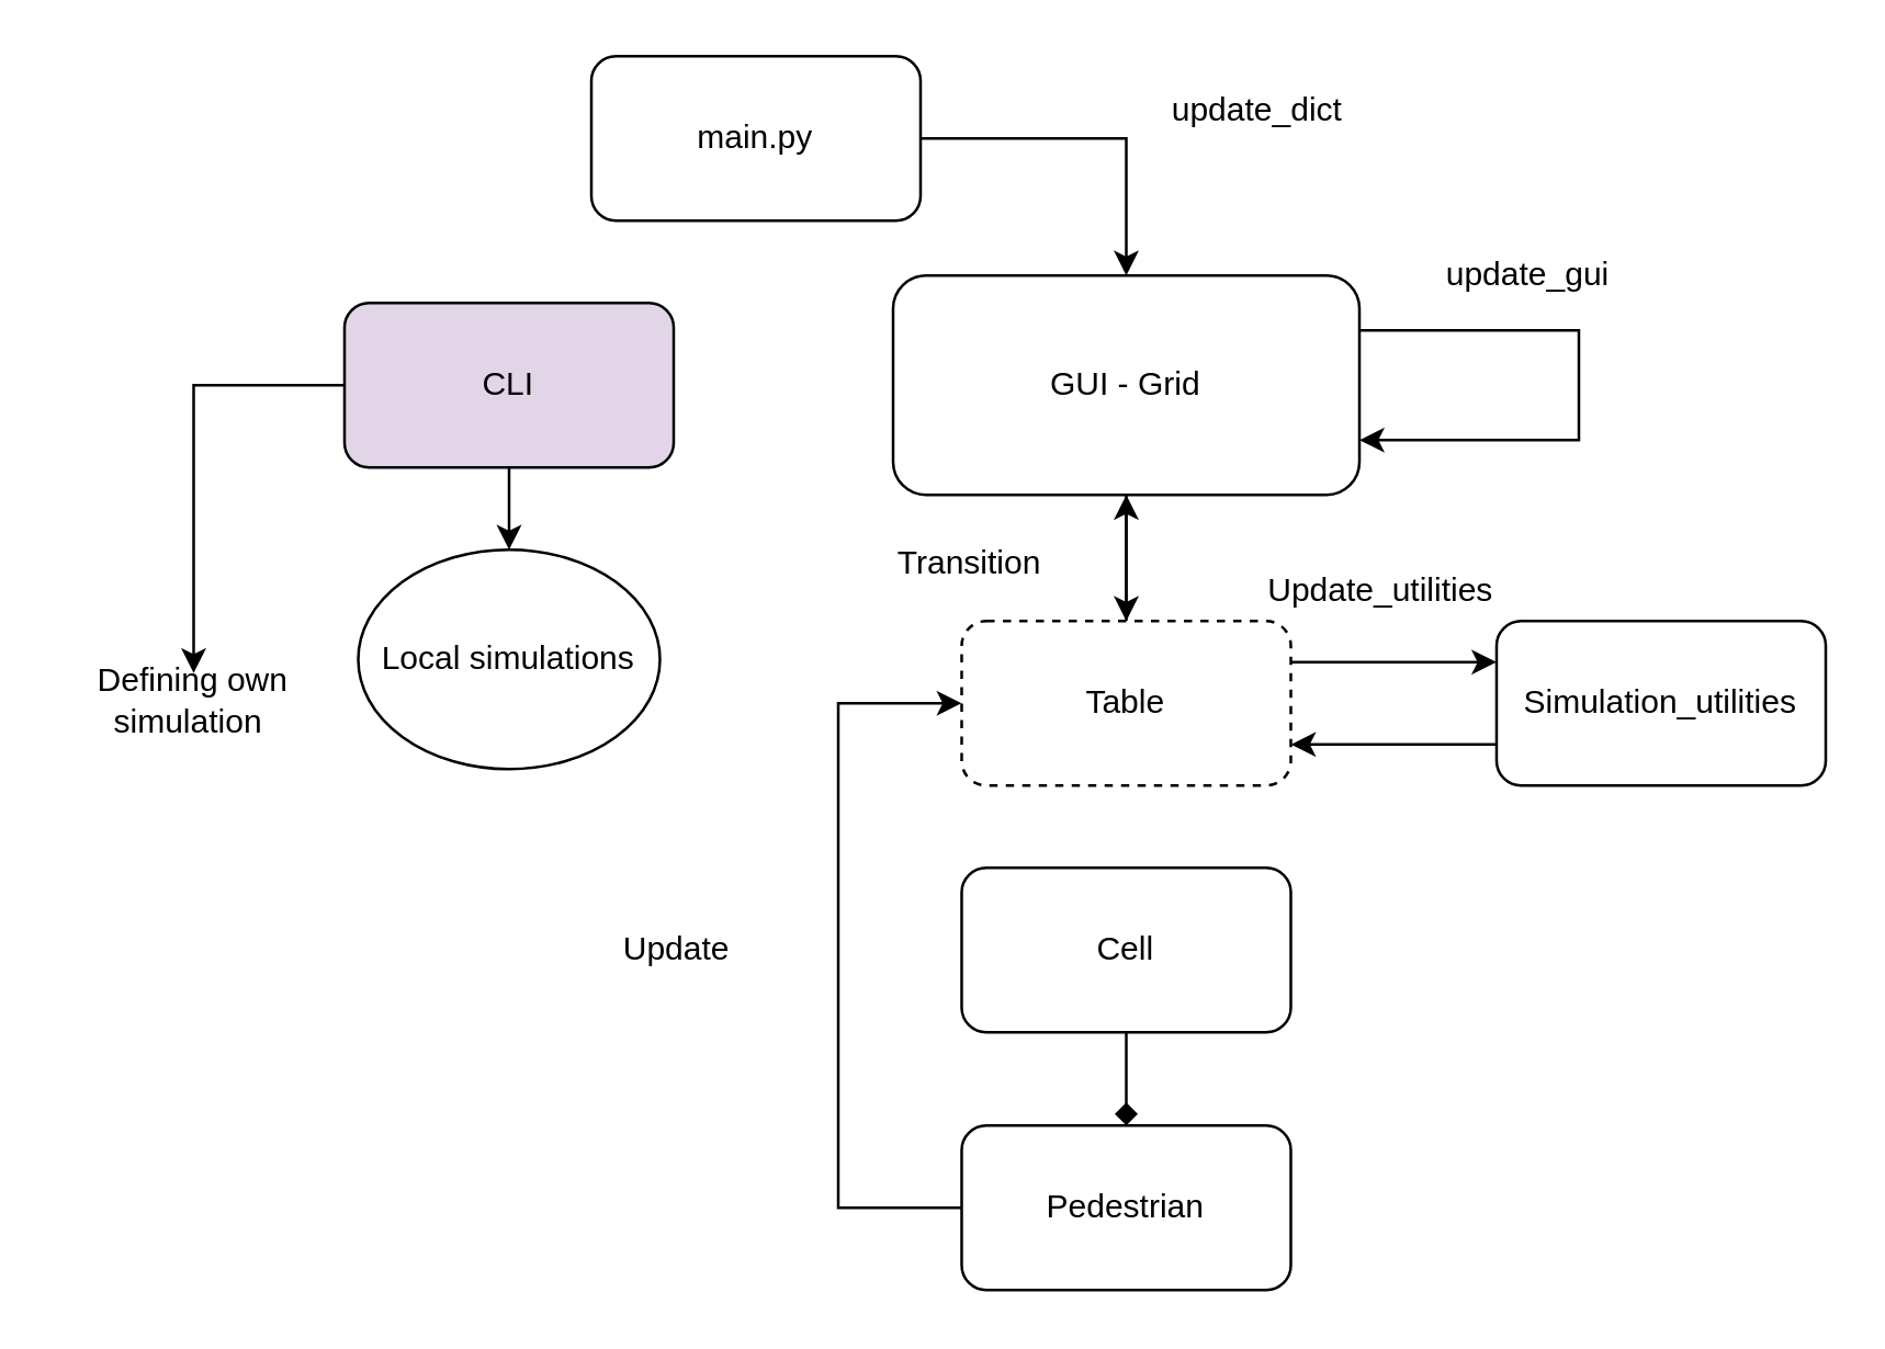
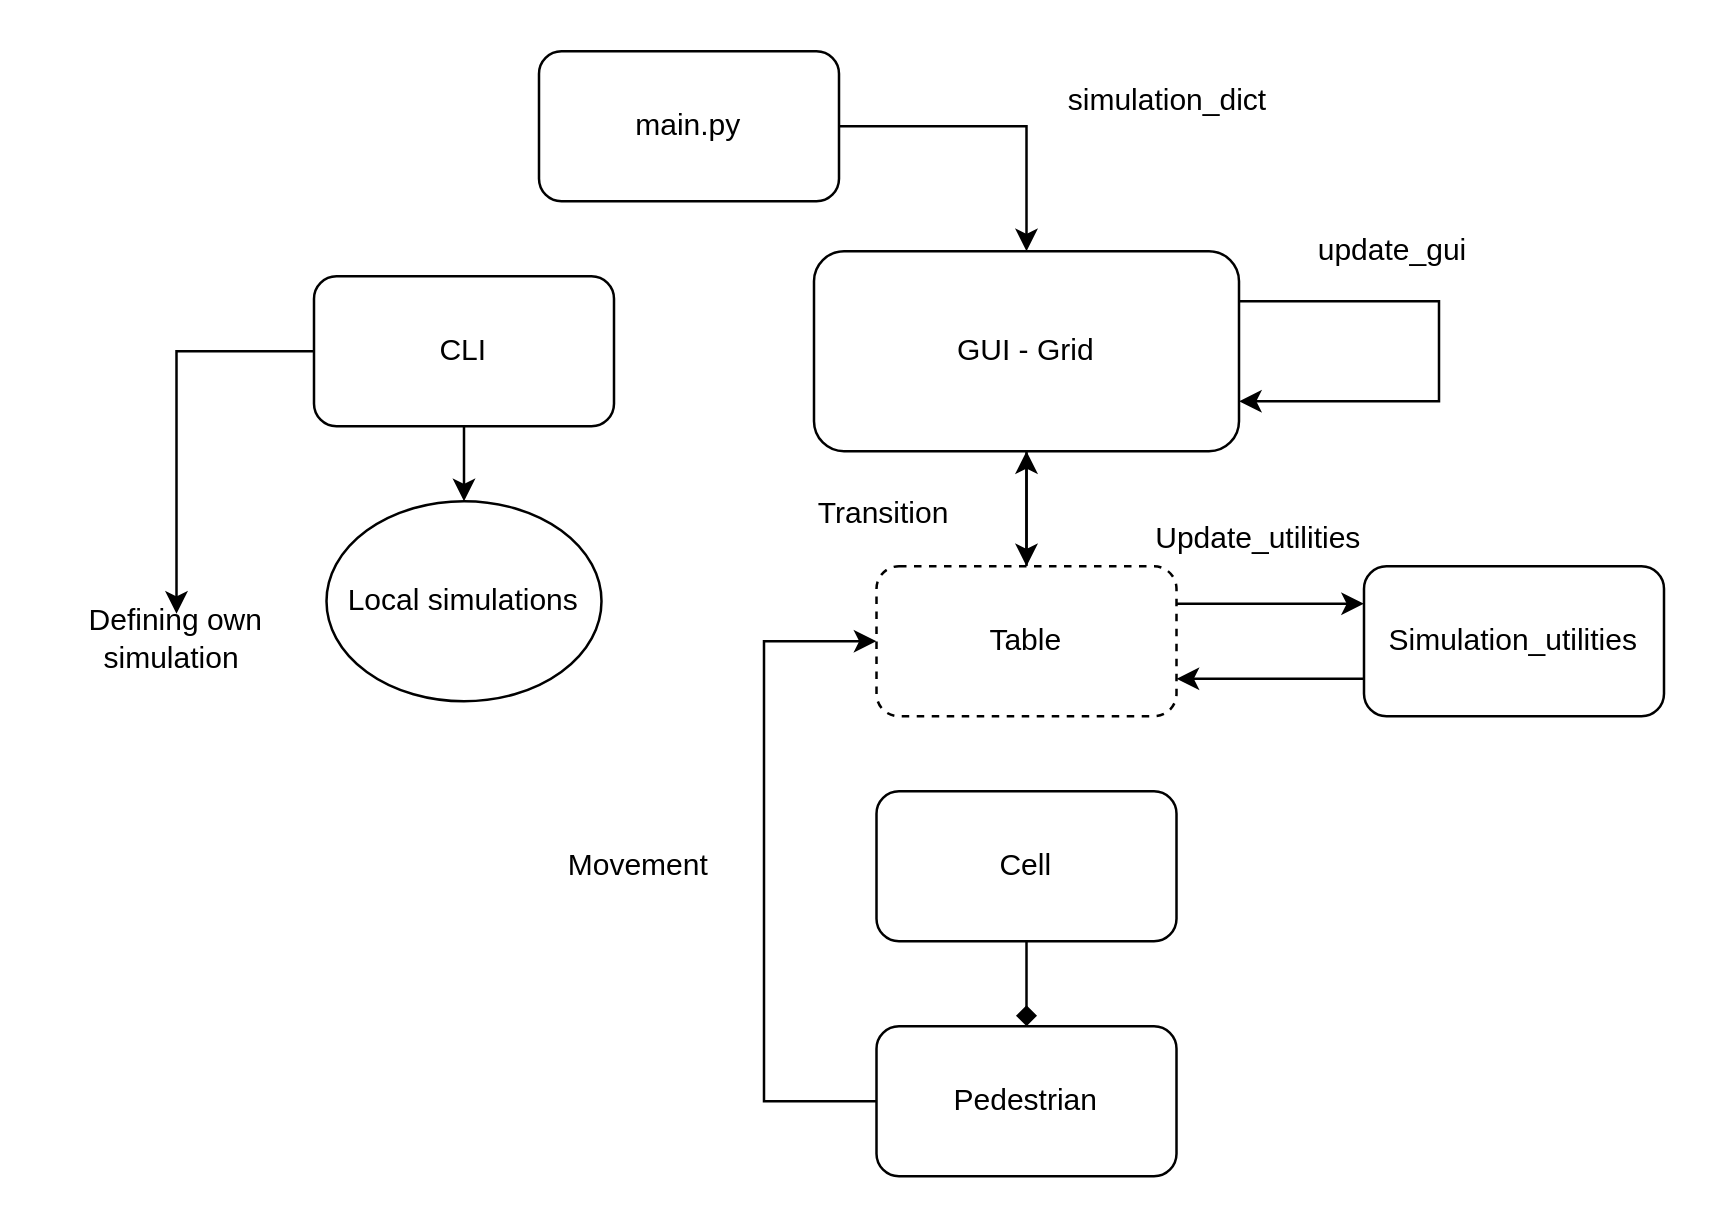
  <mxCell id="0" />
  <mxCell id="1" parent="0" />
  <mxCell id="2" value="Local simulations" style="ellipse;whiteSpace=wrap;html=1;" parent="1" vertex="1"><mxGeometry x="130" y="200" width="110" height="80" as="geometry" /></mxCell>
  <mxCell id="3" style="edgeStyle=orthogonalEdgeStyle;rounded=0;orthogonalLoop=1;jettySize=auto;html=1;exitX=0.5;exitY=1;exitDx=0;exitDy=0;entryX=0.5;entryY=0;entryDx=0;entryDy=0;" parent="1" source="5" target="2" edge="1"><mxGeometry relative="1" as="geometry" /></mxCell>
  <mxCell id="4" style="edgeStyle=orthogonalEdgeStyle;rounded=0;orthogonalLoop=1;jettySize=auto;html=1;exitX=0;exitY=0.5;exitDx=0;exitDy=0;" parent="1" source="5" target="11" edge="1"><mxGeometry relative="1" as="geometry" /></mxCell>
- <mxCell id="5" value="CLI" style="rounded=1;whiteSpace=wrap;html=1;fillColor=#e1d5e7;" parent="1" vertex="1"><mxGeometry x="125" y="110" width="120" height="60" as="geometry" /></mxCell>
+ <mxCell id="5" value="CLI" style="rounded=1;whiteSpace=wrap;html=1;" parent="1" vertex="1"><mxGeometry x="125" y="110" width="120" height="60" as="geometry" /></mxCell>
  <mxCell id="6" style="edgeStyle=orthogonalEdgeStyle;rounded=0;orthogonalLoop=1;jettySize=auto;html=1;exitX=1;exitY=0.25;exitDx=0;exitDy=0;entryX=1;entryY=0.75;entryDx=0;entryDy=0;" parent="1" source="8" target="8" edge="1"><mxGeometry relative="1" as="geometry"><mxPoint x="575" y="180" as="targetPoint" /><Array as="points"><mxPoint x="575" y="120" /><mxPoint x="575" y="160" /></Array></mxGeometry></mxCell>
  <mxCell id="7" style="edgeStyle=orthogonalEdgeStyle;rounded=0;orthogonalLoop=1;jettySize=auto;html=1;exitX=0.5;exitY=1;exitDx=0;exitDy=0;entryX=0.5;entryY=0;entryDx=0;entryDy=0;" parent="1" source="8" target="15" edge="1"><mxGeometry relative="1" as="geometry" /></mxCell>
  <mxCell id="8" value="GUI - Grid" style="rounded=1;whiteSpace=wrap;html=1;" parent="1" vertex="1"><mxGeometry x="325" y="100" width="170" height="80" as="geometry" /></mxCell>
  <mxCell id="9" style="edgeStyle=orthogonalEdgeStyle;rounded=0;orthogonalLoop=1;jettySize=auto;html=1;exitX=1;exitY=0.5;exitDx=0;exitDy=0;" parent="1" source="10" target="8" edge="1"><mxGeometry relative="1" as="geometry" /></mxCell>
  <mxCell id="10" value="main.py" style="rounded=1;whiteSpace=wrap;html=1;" parent="1" vertex="1"><mxGeometry x="215" y="20" width="120" height="60" as="geometry" /></mxCell>
  <mxCell id="11" value="Defining own simulation&amp;nbsp;" style="text;html=1;strokeColor=none;fillColor=none;align=center;verticalAlign=middle;whiteSpace=wrap;rounded=0;" parent="1" vertex="1"><mxGeometry x="20" y="245" width="100" height="20" as="geometry" /></mxCell>
- <mxCell id="12" value="update_dict" style="text;html=1;resizable=0;points=[];autosize=1;align=left;verticalAlign=top;spacingTop=-4;" parent="1" vertex="1"><mxGeometry x="425" y="30" width="90" height="10" as="geometry" /></mxCell>
+ <mxCell id="12" value="simulation_dict" style="text;html=1;resizable=0;points=[];autosize=1;align=left;verticalAlign=top;spacingTop=-4;" parent="1" vertex="1"><mxGeometry x="425" y="30" width="90" height="10" as="geometry" /></mxCell>
  <mxCell id="13" style="edgeStyle=orthogonalEdgeStyle;rounded=0;orthogonalLoop=1;jettySize=auto;html=1;exitX=1;exitY=0.25;exitDx=0;exitDy=0;entryX=0;entryY=0.25;entryDx=0;entryDy=0;" parent="1" source="15" target="24" edge="1"><mxGeometry relative="1" as="geometry" /></mxCell>
  <mxCell id="14" style="edgeStyle=orthogonalEdgeStyle;rounded=0;orthogonalLoop=1;jettySize=auto;html=1;exitX=0.5;exitY=0;exitDx=0;exitDy=0;entryX=0.5;entryY=1;entryDx=0;entryDy=0;" edge="1" parent="1" source="15" target="8"><mxGeometry relative="1" as="geometry" /></mxCell>
  <mxCell id="15" value="Table" style="rounded=1;whiteSpace=wrap;html=1;dashed=1;" parent="1" vertex="1"><mxGeometry x="350" y="226" width="120" height="60" as="geometry" /></mxCell>
  <mxCell id="16" style="edgeStyle=orthogonalEdgeStyle;rounded=0;orthogonalLoop=1;jettySize=auto;html=1;exitX=0.5;exitY=1;exitDx=0;exitDy=0;entryX=0.5;entryY=0;entryDx=0;entryDy=0;endArrow=diamond;" parent="1" source="17" target="21" edge="1"><mxGeometry relative="1" as="geometry"><mxPoint x="410" y="416" as="targetPoint" /></mxGeometry></mxCell>
  <mxCell id="17" value="Cell" style="rounded=1;whiteSpace=wrap;html=1;" parent="1" vertex="1"><mxGeometry x="350" y="316" width="120" height="60" as="geometry" /></mxCell>
  <mxCell id="18" value="Update_utilities" style="text;html=1;resizable=0;points=[];autosize=1;align=left;verticalAlign=top;spacingTop=-4;" parent="1" vertex="1"><mxGeometry x="460" y="205" width="110" height="10" as="geometry" /></mxCell>
  <mxCell id="19" value="update_gui" style="text;html=1;resizable=0;points=[];autosize=1;align=left;verticalAlign=top;spacingTop=-4;" parent="1" vertex="1"><mxGeometry x="525" y="90" width="70" height="10" as="geometry" /></mxCell>
  <mxCell id="20" style="edgeStyle=orthogonalEdgeStyle;rounded=0;orthogonalLoop=1;jettySize=auto;html=1;exitX=0;exitY=0.5;exitDx=0;exitDy=0;entryX=0;entryY=0.5;entryDx=0;entryDy=0;" parent="1" source="21" target="15" edge="1"><mxGeometry relative="1" as="geometry"><Array as="points"><mxPoint x="305" y="440" /><mxPoint x="305" y="256" /></Array></mxGeometry></mxCell>
  <mxCell id="21" value="Pedestrian" style="rounded=1;whiteSpace=wrap;html=1;" parent="1" vertex="1"><mxGeometry x="350" y="410" width="120" height="60" as="geometry" /></mxCell>
  <mxCell id="22" value="Transition" style="text;html=1;resizable=0;points=[];autosize=1;align=left;verticalAlign=top;spacingTop=-4;" parent="1" vertex="1"><mxGeometry x="325" y="195" width="70" height="10" as="geometry" /></mxCell>
  <mxCell id="23" style="edgeStyle=orthogonalEdgeStyle;rounded=0;orthogonalLoop=1;jettySize=auto;html=1;exitX=0;exitY=0.75;exitDx=0;exitDy=0;entryX=1;entryY=0.75;entryDx=0;entryDy=0;" parent="1" source="24" target="15" edge="1"><mxGeometry relative="1" as="geometry" /></mxCell>
  <mxCell id="24" value="Simulation_utilities" style="rounded=1;whiteSpace=wrap;html=1;" parent="1" vertex="1"><mxGeometry x="545" y="226" width="120" height="60" as="geometry" /></mxCell>
- <mxCell id="25" value="Update" style="text;html=1;resizable=0;points=[];autosize=1;align=left;verticalAlign=top;spacingTop=-4;" parent="1" vertex="1"><mxGeometry x="225" y="336" width="70" height="10" as="geometry" /></mxCell>
+ <mxCell id="25" value="Movement" style="text;html=1;resizable=0;points=[];autosize=1;align=left;verticalAlign=top;spacingTop=-4;" parent="1" vertex="1"><mxGeometry x="225" y="336" width="70" height="10" as="geometry" /></mxCell>
